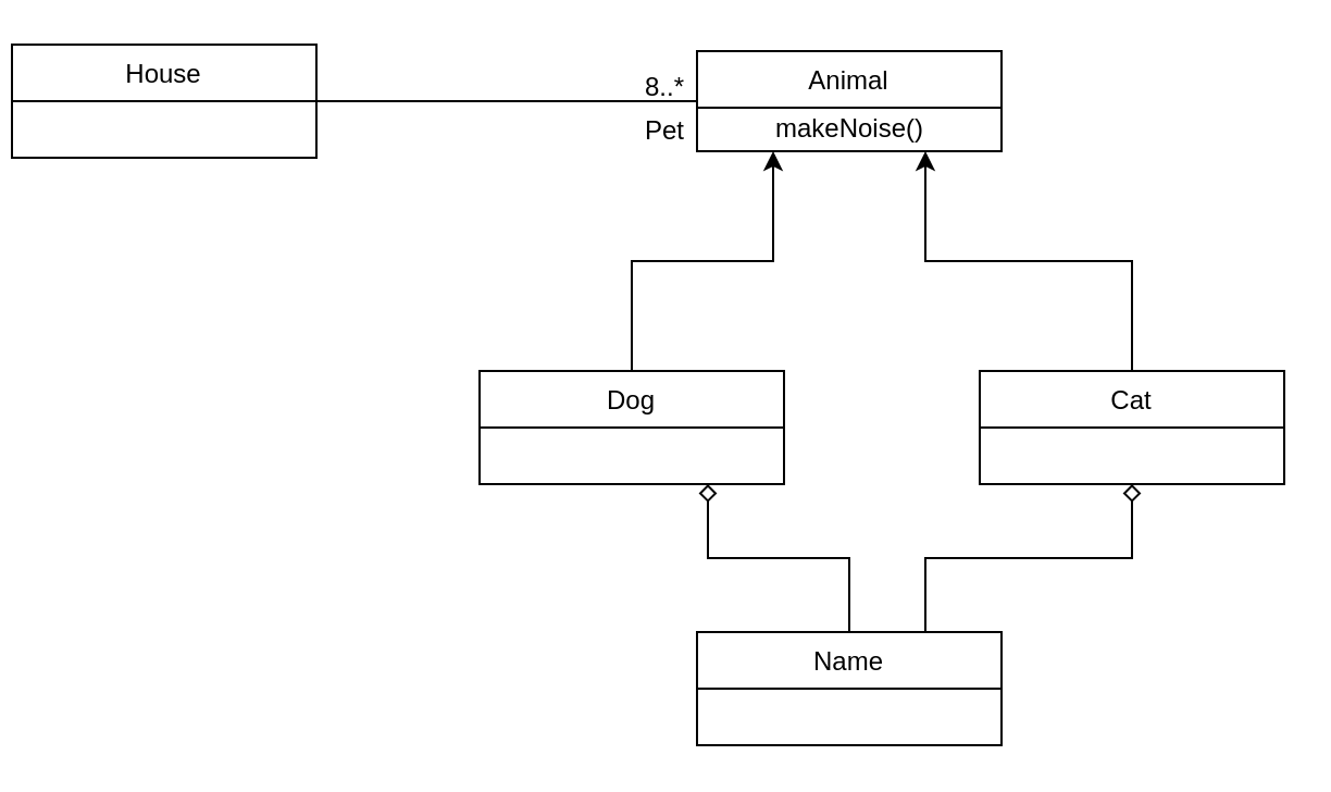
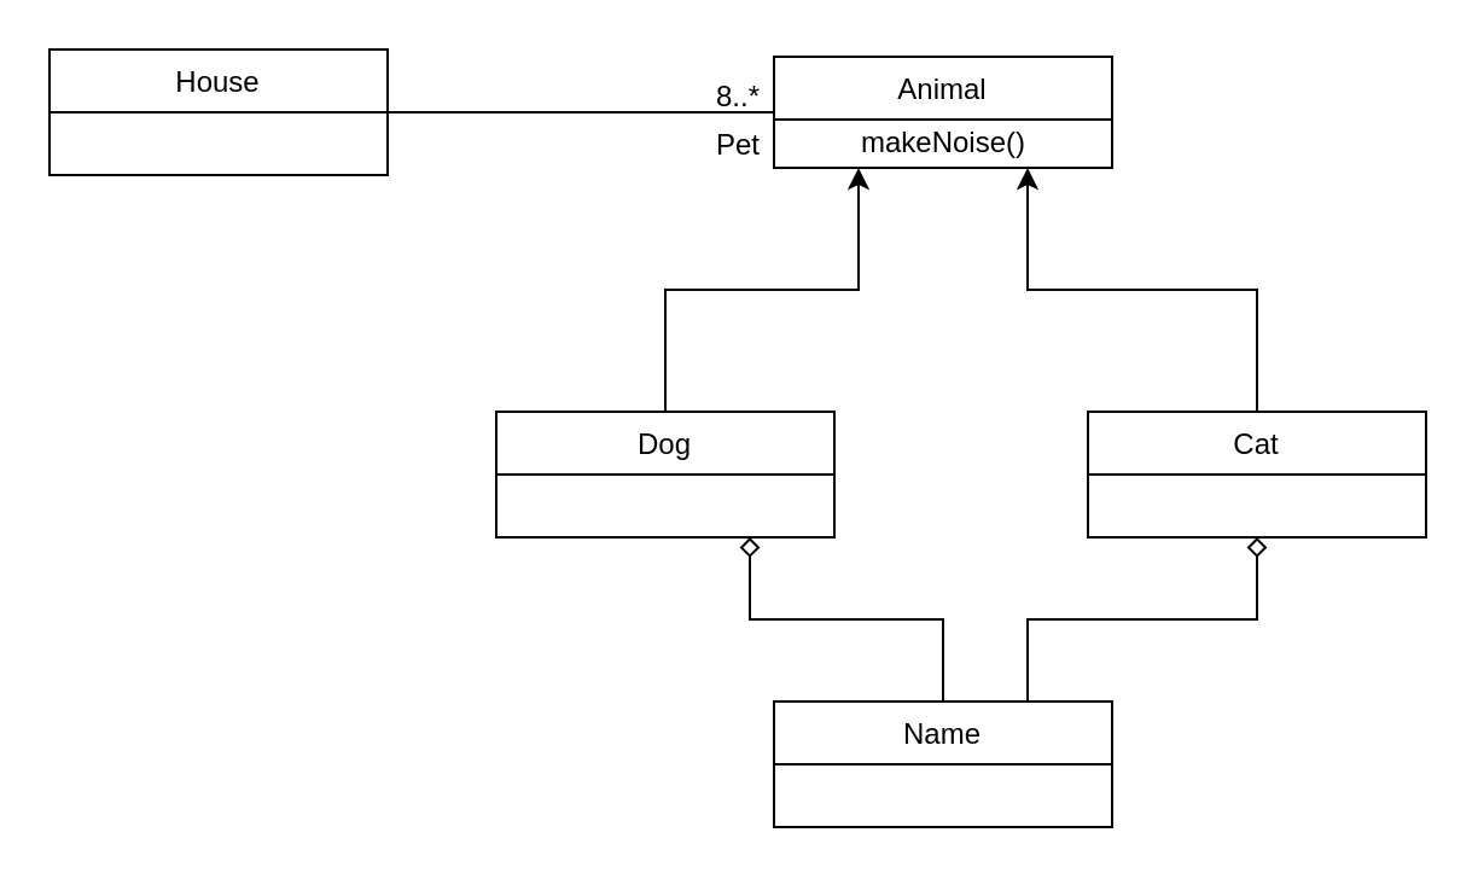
  <mxCell id="0" />
  <mxCell id="1" parent="0" />
  <mxCell id="2" style="edgeStyle=orthogonalEdgeStyle;rounded=0;orthogonalLoop=1;jettySize=auto;html=1;entryX=0;entryY=0.5;entryDx=0;entryDy=0;endArrow=none;endFill=0;" edge="1" parent="1" source="3" target="6"><mxGeometry relative="1" as="geometry" /></mxCell>
- <mxCell id="3" value="House" style="swimlane;fontStyle=0;childLayout=stackLayout;horizontal=1;startSize=26;fillColor=none;horizontalStack=0;resizeParent=1;resizeParentMax=0;resizeLast=0;collapsible=1;marginBottom=0;" vertex="1" parent="1"><mxGeometry x="5" y="20" width="140" height="52" as="geometry" /></mxCell>
+ <mxCell id="3" value="House" style="swimlane;fontStyle=0;childLayout=stackLayout;horizontal=1;startSize=26;fillColor=none;horizontalStack=0;resizeParent=1;resizeParentMax=0;resizeLast=0;collapsible=1;marginBottom=0;" vertex="1" parent="1"><mxGeometry x="20" y="20" width="140" height="52" as="geometry" /></mxCell>
  <mxCell id="4" style="edgeStyle=orthogonalEdgeStyle;rounded=0;orthogonalLoop=1;jettySize=auto;html=1;entryX=0.25;entryY=1;entryDx=0;entryDy=0;endArrow=classic;endFill=1;" edge="1" parent="1" source="5" target="6"><mxGeometry relative="1" as="geometry" /></mxCell>
- <mxCell id="5" value="Dog" style="swimlane;fontStyle=0;childLayout=stackLayout;horizontal=1;startSize=26;fillColor=none;horizontalStack=0;resizeParent=1;resizeParentMax=0;resizeLast=0;collapsible=1;marginBottom=0;" vertex="1" parent="1"><mxGeometry x="220" y="170" width="140" height="52" as="geometry" /></mxCell>
+ <mxCell id="5" value="Dog" style="swimlane;fontStyle=0;childLayout=stackLayout;horizontal=1;startSize=26;fillColor=none;horizontalStack=0;resizeParent=1;resizeParentMax=0;resizeLast=0;collapsible=1;marginBottom=0;" vertex="1" parent="1"><mxGeometry x="205" y="170" width="140" height="52" as="geometry" /></mxCell>
  <mxCell id="6" value="Animal" style="swimlane;fontStyle=0;childLayout=stackLayout;horizontal=1;startSize=26;fillColor=none;horizontalStack=0;resizeParent=1;resizeParentMax=0;resizeLast=0;collapsible=1;marginBottom=0;" vertex="1" parent="1"><mxGeometry x="320" y="23" width="140" height="46" as="geometry" /></mxCell>
  <mxCell id="7" value="makeNoise()" style="text;html=1;align=center;verticalAlign=middle;resizable=0;points=[];autosize=1;" vertex="1" parent="6"><mxGeometry y="26" width="140" height="20" as="geometry" /></mxCell>
  <mxCell id="8" style="edgeStyle=orthogonalEdgeStyle;rounded=0;orthogonalLoop=1;jettySize=auto;html=1;entryX=0.75;entryY=1;entryDx=0;entryDy=0;endArrow=classic;endFill=1;" edge="1" parent="1" source="9" target="6"><mxGeometry relative="1" as="geometry" /></mxCell>
  <mxCell id="9" value="Cat" style="swimlane;fontStyle=0;childLayout=stackLayout;horizontal=1;startSize=26;fillColor=none;horizontalStack=0;resizeParent=1;resizeParentMax=0;resizeLast=0;collapsible=1;marginBottom=0;" vertex="1" parent="1"><mxGeometry x="450" y="170" width="140" height="52" as="geometry" /></mxCell>
  <mxCell id="10" value="Pet" style="text;html=1;align=center;verticalAlign=middle;resizable=0;points=[];autosize=1;" vertex="1" parent="1"><mxGeometry x="290" y="50" width="30" height="20" as="geometry" /></mxCell>
  <mxCell id="11" value="8..*" style="text;html=1;align=center;verticalAlign=middle;resizable=0;points=[];autosize=1;" vertex="1" parent="1"><mxGeometry x="290" y="30" width="30" height="20" as="geometry" /></mxCell>
  <mxCell id="12" style="edgeStyle=orthogonalEdgeStyle;rounded=0;orthogonalLoop=1;jettySize=auto;html=1;entryX=0.75;entryY=1;entryDx=0;entryDy=0;endArrow=diamond;endFill=0;" edge="1" parent="1" source="14" target="5"><mxGeometry relative="1" as="geometry" /></mxCell>
  <mxCell id="13" style="edgeStyle=orthogonalEdgeStyle;rounded=0;orthogonalLoop=1;jettySize=auto;html=1;exitX=0.75;exitY=0;exitDx=0;exitDy=0;entryX=0.5;entryY=1;entryDx=0;entryDy=0;endArrow=diamond;endFill=0;" edge="1" parent="1" source="14" target="9"><mxGeometry relative="1" as="geometry" /></mxCell>
  <mxCell id="14" value="Name" style="swimlane;fontStyle=0;childLayout=stackLayout;horizontal=1;startSize=26;fillColor=none;horizontalStack=0;resizeParent=1;resizeParentMax=0;resizeLast=0;collapsible=1;marginBottom=0;" vertex="1" parent="1"><mxGeometry x="320" y="290" width="140" height="52" as="geometry" /></mxCell>
